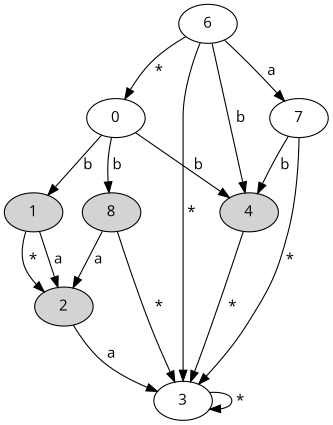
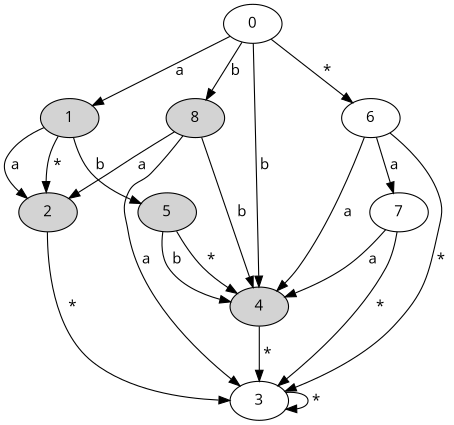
  digraph {
    fontname="Open Sans"
    node [fontname="Open Sans" style=filled]
    edge [fontname="Open Sans"]
    1
    2
+   5
    0 [style=""]
    6 [style=""]
    8
    4
    3 [style=""]
    7 [style=""]
    1 -> 2 [label=" a "]
    1 -> 2 [label=" * "]
-   2 -> 3 [label=" a "]
-   0 -> 1 [label=" b "]
-   6 -> 0 [label=" * "]
+   1 -> 5 [label=" b "]
+   2 -> 3 [label=" * "]
+   5 -> 4 [label=" * "]
+   5 -> 4 [label=" b "]
+   0 -> 1 [label=" a "]
+   0 -> 6 [label=" * "]
    0 -> 8 [label=" b "]
    0 -> 4 [label=" b "]
-   6 -> 4 [label=" b "]
+   6 -> 4 [label=" a "]
    6 -> 3 [label=" * "]
    6 -> 7 [label=" a "]
    8 -> 2 [label=" a "]
-   8 -> 3 [label=" * "]
+   8 -> 4 [label=" b "]
+   8 -> 3 [label=" a "]
    4 -> 3 [label=" * "]
    3 -> 3 [label=" * "]
-   7 -> 4 [label=" b "]
+   7 -> 4 [label=" a "]
    7 -> 3 [label=" * "]
  }
